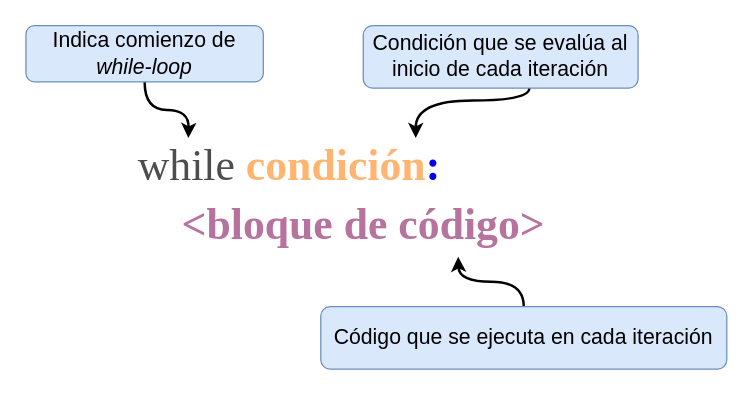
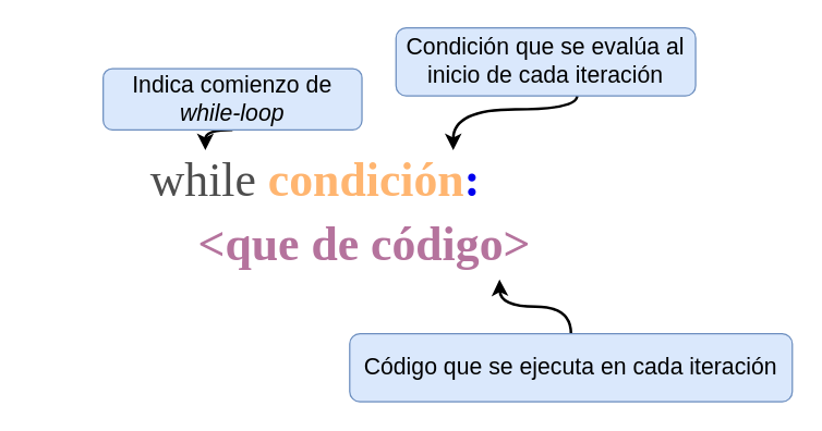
  <mxCell id="0" />
  <mxCell id="1" parent="0" />
  <mxCell id="2" style="edgeStyle=orthogonalEdgeStyle;rounded=0;orthogonalLoop=1;jettySize=auto;html=1;exitX=0.5;exitY=1;exitDx=0;exitDy=0;strokeWidth=2;curved=1;" parent="1" source="3" edge="1"><mxGeometry relative="1" as="geometry"><mxPoint x="150" y="110" as="targetPoint" /></mxGeometry></mxCell>
- <mxCell id="3" value="&lt;font style=&quot;font-size: 17px&quot;&gt;Indica comienzo de &lt;i&gt;while-loop&lt;/i&gt;&lt;/font&gt;" style="rounded=1;whiteSpace=wrap;html=1;fillColor=#dae8fc;strokeColor=#6c8ebf;" parent="1" vertex="1"><mxGeometry x="20" y="20" width="190" height="45" as="geometry" /></mxCell>
+ <mxCell id="3" value="&lt;font style=&quot;font-size: 17px&quot;&gt;Indica comienzo de &lt;i&gt;while-loop&lt;/i&gt;&lt;/font&gt;" style="rounded=1;whiteSpace=wrap;html=1;fillColor=#dae8fc;strokeColor=#6c8ebf;" parent="1" vertex="1"><mxGeometry x="75" y="50" width="190" height="45" as="geometry" /></mxCell>
  <mxCell id="4" style="edgeStyle=orthogonalEdgeStyle;curved=1;rounded=0;orthogonalLoop=1;jettySize=auto;html=1;strokeWidth=2;" parent="1" source="5" edge="1"><mxGeometry relative="1" as="geometry"><mxPoint x="332" y="110" as="targetPoint" /><Array as="points"><mxPoint x="423" y="80" /><mxPoint x="332" y="80" /></Array></mxGeometry></mxCell>
  <mxCell id="5" value="&lt;span style=&quot;font-size: 17px&quot;&gt;Condición que se evalúa al inicio de cada iteración&lt;/span&gt;" style="rounded=1;whiteSpace=wrap;html=1;fillColor=#dae8fc;strokeColor=#6c8ebf;" parent="1" vertex="1"><mxGeometry x="290" y="20" width="220" height="50" as="geometry" /></mxCell>
  <mxCell id="6" style="edgeStyle=orthogonalEdgeStyle;curved=1;rounded=0;orthogonalLoop=1;jettySize=auto;html=1;strokeWidth=2;" parent="1" source="7" edge="1"><mxGeometry relative="1" as="geometry"><mxPoint x="366" y="205" as="targetPoint" /></mxGeometry></mxCell>
  <mxCell id="7" value="&lt;span style=&quot;font-size: 17px&quot;&gt;Código que se ejecuta en cada iteración&lt;/span&gt;" style="rounded=1;whiteSpace=wrap;html=1;fillColor=#dae8fc;strokeColor=#6c8ebf;" parent="1" vertex="1"><mxGeometry x="256" y="245" width="325" height="50" as="geometry" /></mxCell>
- <mxCell id="8" value="&lt;font style=&quot;font-size: 35px&quot;&gt;&lt;span style=&quot;color: rgb(77 , 77 , 77) ; font-family: &amp;#34;cascadia code&amp;#34; ; font-style: normal ; font-weight: 400 ; letter-spacing: normal ; text-align: left ; text-indent: 0px ; text-transform: none ; word-spacing: 0px ; display: inline ; float: none&quot;&gt;while&amp;nbsp;&lt;/span&gt;&lt;span style=&quot;font-family: &amp;#34;cascadia code&amp;#34; ; font-style: normal ; letter-spacing: normal ; text-align: left ; text-indent: 0px ; text-transform: none ; word-spacing: 0px ; display: inline ; float: none&quot;&gt;&lt;b&gt;condición&lt;/b&gt;&lt;/span&gt;&lt;span style=&quot;font-family: &amp;#34;cascadia code&amp;#34; ; font-style: normal ; letter-spacing: normal ; text-align: left ; text-indent: 0px ; text-transform: none ; word-spacing: 0px ; display: inline ; float: none&quot;&gt;&lt;b&gt;&lt;font color=&quot;#0000ee&quot; style=&quot;font-size: 35px&quot;&gt;:&lt;/font&gt;&lt;/b&gt;&lt;/span&gt;&lt;br style=&quot;color: rgb(77 , 77 , 77) ; font-family: &amp;#34;cascadia code&amp;#34; ; font-style: normal ; font-weight: 400 ; letter-spacing: normal ; text-align: left ; text-indent: 0px ; text-transform: none ; word-spacing: 0px&quot;&gt;&lt;span style=&quot;font-family: &amp;#34;cascadia code&amp;#34; ; font-style: normal ; letter-spacing: normal ; text-align: left ; text-indent: 0px ; text-transform: none ; word-spacing: 0px ; display: inline ; float: none&quot;&gt;&lt;font color=&quot;#4d4d4d&quot;&gt;&amp;nbsp; &amp;nbsp;&amp;nbsp;&lt;/font&gt;&lt;font color=&quot;#b5739d&quot;&gt;&lt;b&gt;&amp;lt;bloque de código&amp;gt;&lt;/b&gt;&lt;/font&gt;&lt;/span&gt;&lt;font color=&quot;#b5739d&quot; style=&quot;font-family: &amp;#34;cascadia code&amp;#34; ; font-style: normal ; font-weight: 400 ; letter-spacing: normal ; text-align: left ; text-indent: 0px ; text-transform: none ; word-spacing: 0px ; background-color: rgb(248 , 249 , 250) ; font-size: 40px&quot;&gt;&lt;b&gt;&lt;br&gt;&lt;/b&gt;&lt;/font&gt;&lt;/font&gt;" style="text;whiteSpace=wrap;html=1;fontSize=35;fontFamily=Cascadia Code;fontColor=#FFB570;" parent="1" vertex="1"><mxGeometry x="108" y="105" width="471" height="110" as="geometry" /></mxCell>
+ <mxCell id="8" value="&lt;font style=&quot;font-size: 35px&quot;&gt;&lt;span style=&quot;color: rgb(77 , 77 , 77) ; font-family: &amp;#34;cascadia code&amp;#34; ; font-style: normal ; font-weight: 400 ; letter-spacing: normal ; text-align: left ; text-indent: 0px ; text-transform: none ; word-spacing: 0px ; display: inline ; float: none&quot;&gt;while&amp;nbsp;&lt;/span&gt;&lt;span style=&quot;font-family: &amp;#34;cascadia code&amp;#34; ; font-style: normal ; letter-spacing: normal ; text-align: left ; text-indent: 0px ; text-transform: none ; word-spacing: 0px ; display: inline ; float: none&quot;&gt;&lt;b&gt;condición&lt;/b&gt;&lt;/span&gt;&lt;span style=&quot;font-family: &amp;#34;cascadia code&amp;#34; ; font-style: normal ; letter-spacing: normal ; text-align: left ; text-indent: 0px ; text-transform: none ; word-spacing: 0px ; display: inline ; float: none&quot;&gt;&lt;b&gt;&lt;font color=&quot;#0000ee&quot; style=&quot;font-size: 35px&quot;&gt;:&lt;/font&gt;&lt;/b&gt;&lt;/span&gt;&lt;br style=&quot;color: rgb(77 , 77 , 77) ; font-family: &amp;#34;cascadia code&amp;#34; ; font-style: normal ; font-weight: 400 ; letter-spacing: normal ; text-align: left ; text-indent: 0px ; text-transform: none ; word-spacing: 0px&quot;&gt;&lt;span style=&quot;font-family: &amp;#34;cascadia code&amp;#34; ; font-style: normal ; letter-spacing: normal ; text-align: left ; text-indent: 0px ; text-transform: none ; word-spacing: 0px ; display: inline ; float: none&quot;&gt;&lt;font color=&quot;#4d4d4d&quot;&gt;&amp;nbsp; &amp;nbsp;&amp;nbsp;&lt;/font&gt;&lt;font color=&quot;#b5739d&quot;&gt;&lt;b&gt;&amp;lt;que de código&amp;gt;&lt;/b&gt;&lt;/font&gt;&lt;/span&gt;&lt;font color=&quot;#b5739d&quot; style=&quot;font-family: &amp;#34;cascadia code&amp;#34; ; font-style: normal ; font-weight: 400 ; letter-spacing: normal ; text-align: left ; text-indent: 0px ; text-transform: none ; word-spacing: 0px ; background-color: rgb(248 , 249 , 250) ; font-size: 40px&quot;&gt;&lt;b&gt;&lt;br&gt;&lt;/b&gt;&lt;/font&gt;&lt;/font&gt;" style="text;whiteSpace=wrap;html=1;fontSize=35;fontFamily=Cascadia Code;fontColor=#FFB570;" parent="1" vertex="1"><mxGeometry x="108" y="105" width="471" height="110" as="geometry" /></mxCell>
